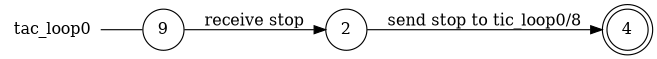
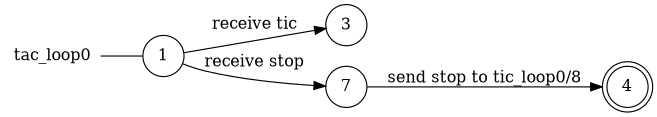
  digraph {
    rankdir=LR
    node [shape=circle]
    n1 [label=tac_loop0 shape=plaintext]
-   n2 [label=9]
-   n4 [label=2]
+   n2 [label=1]
+   n3 [label=3]
+   n4 [label=7]
    n5 [label=4 shape=doublecircle]
    n1 -> n2 [arrowhead=none]
+   n2 -> n3 [label="receive tic"]
    n2 -> n4 [label="receive stop"]
    n4 -> n5 [label="send stop to tic_loop0/8"]
  }
